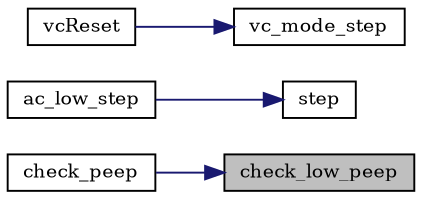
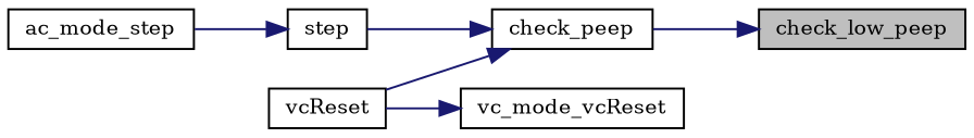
  digraph {
    fontname="DejaVu Serif"
    rankdir=RL
    node [color=black fillcolor=white fontname="DejaVu Serif" fontsize=10 shape=record style=filled]
    edge [color=midnightblue dir=back fontname="DejaVu Serif" fontsize=10 labelfontname=Helvetica labelfontsize=10 style=solid]
    n1 [fillcolor=grey75 fontcolor=black height=0.2 label=check_low_peep width=0.4]
    n2 [height=0.2 label=check_peep width=0.4]
    n3 [height=0.2 label=step width=0.4]
    n4 [height=0.2 label=vcReset width=0.4]
-   n5 [height=0.2 label=ac_low_step width=0.4]
-   n6 [height=0.2 label=vc_mode_step width=0.4]
+   n5 [height=0.2 label=ac_mode_step width=0.4]
+   n6 [height=0.2 label=vc_mode_vcReset width=0.4]
    n1 -> n2
+   n2 -> n3
+   n2 -> n4
    n3 -> n5
    n6 -> n4
  }
